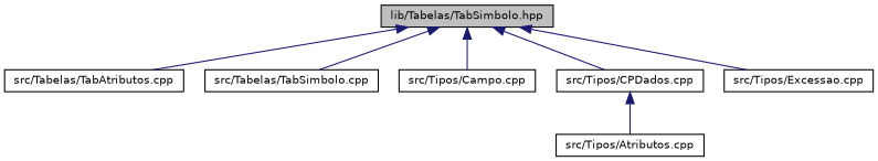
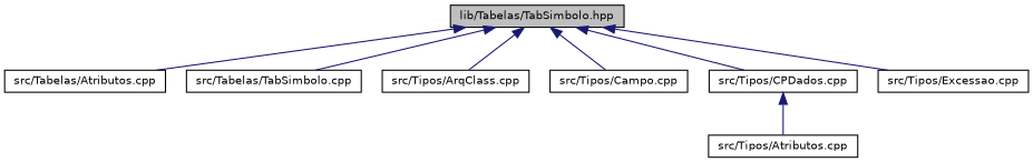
  digraph {
    node [color=black fillcolor=white fontname=Helvetica fontsize=10 shape=record style=filled]
    edge [color=midnightblue dir=back fontname=Helvetica fontsize=10 labelfontname=Helvetica labelfontsize=10 style=solid]
    n1 [fillcolor=grey75 fontcolor=black height=0.2 label="lib/Tabelas/TabSimbolo.hpp" width=0.4]
-   n2 [height=0.2 label="src/Tabelas/TabAtributos.cpp" width=0.4]
+   n2 [height=0.2 label="src/Tabelas/Atributos.cpp" width=0.4]
    n3 [height=0.2 label="src/Tabelas/TabSimbolo.cpp" width=0.4]
+   n4 [height=0.2 label="src/Tipos/ArqClass.cpp" width=0.4]
    n5 [height=0.2 label="src/Tipos/Campo.cpp" width=0.4]
    n6 [height=0.2 label="src/Tipos/CPDados.cpp" width=0.4]
    n7 [height=0.2 label="src/Tipos/Excessao.cpp" width=0.4]
    n8 [height=0.2 label="src/Tipos/Atributos.cpp" width=0.4]
    n1 -> n2
    n1 -> n3
+   n1 -> n4
    n1 -> n5
    n1 -> n6
    n1 -> n7
    n6 -> n8
  }
